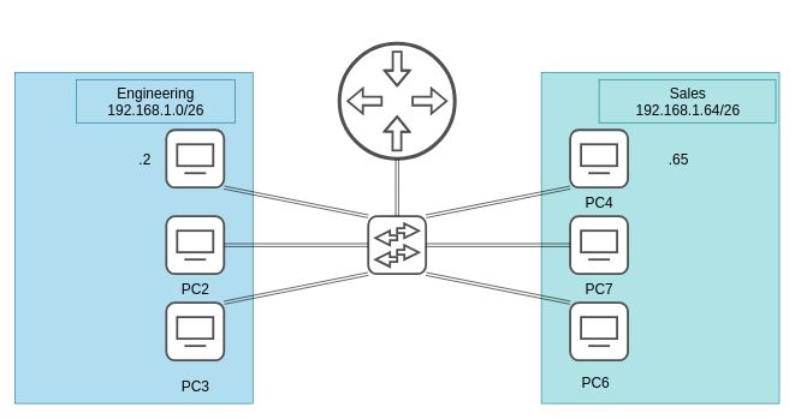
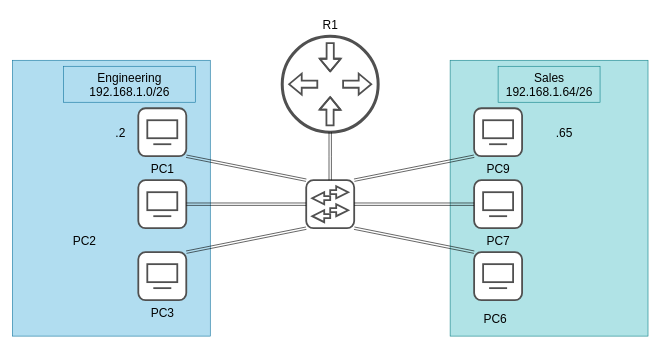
  <mxCell id="0" />
  <mxCell id="1" parent="0" />
  <mxCell id="2" value="" style="rounded=0;whiteSpace=wrap;html=1;fontSize=20;fillColor=#b0e3e6;strokeColor=#0e8088;" vertex="1" parent="1"><mxGeometry x="750" y="100" width="330" height="460" as="geometry" /></mxCell>
- <mxCell id="3" value="&lt;div&gt;Sales&lt;br&gt;&lt;/div&gt;&lt;div&gt;192.168.1.64/26&lt;br&gt;&lt;/div&gt;" style="text;html=1;align=center;verticalAlign=middle;resizable=0;points=[];autosize=1;strokeColor=#0e8088;fillColor=#b0e3e6;fontSize=20;" vertex="1" parent="1"><mxGeometry x="830" y="110" width="245" height="60" as="geometry" /></mxCell>
+ <mxCell id="3" value="&lt;div&gt;Sales&lt;br&gt;&lt;/div&gt;&lt;div&gt;192.168.1.64/26&lt;br&gt;&lt;/div&gt;" style="text;html=1;align=center;verticalAlign=middle;resizable=0;points=[];autosize=1;strokeColor=#0e8088;fillColor=#b0e3e6;fontSize=20;" vertex="1" parent="1"><mxGeometry x="830" y="110" width="170" height="60" as="geometry" /></mxCell>
  <mxCell id="4" value="" style="rounded=0;whiteSpace=wrap;html=1;fontSize=20;fillColor=#b1ddf0;strokeColor=#10739e;" vertex="1" parent="1"><mxGeometry x="20" y="100" width="330" height="460" as="geometry" /></mxCell>
  <mxCell id="5" value="" style="group" parent="1" vertex="1" connectable="0"><mxGeometry x="470" y="60" width="160" height="160" as="geometry" /></mxCell>
  <mxCell id="6" value="" style="ellipse;whiteSpace=wrap;html=1;aspect=fixed;fontSize=40;fontColor=#232F3E;strokeColor=#505050;strokeWidth=5;" parent="5" vertex="1"><mxGeometry width="160" height="160" as="geometry" /></mxCell>
  <mxCell id="7" value="" style="shape=flexArrow;endArrow=classic;html=1;rounded=0;fontSize=40;fontColor=#232F3E;entryX=0.5;entryY=0.375;entryDx=0;entryDy=0;entryPerimeter=0;strokeColor=#505050;strokeWidth=3;" parent="5" target="6" edge="1"><mxGeometry width="50" height="50" relative="1" as="geometry"><mxPoint x="80" y="10" as="sourcePoint" /><mxPoint x="80" y="-50.333" as="targetPoint" /><Array as="points"><mxPoint x="80" y="30" /></Array></mxGeometry></mxCell>
  <mxCell id="8" value="" style="shape=flexArrow;endArrow=classic;html=1;rounded=0;fontSize=40;fontColor=#232F3E;strokeColor=#505050;strokeWidth=3;" parent="5" edge="1"><mxGeometry width="50" height="50" relative="1" as="geometry"><mxPoint x="79.71" y="150" as="sourcePoint" /><mxPoint x="80" y="100" as="targetPoint" /><Array as="points"><mxPoint x="79.71" y="130" /></Array></mxGeometry></mxCell>
  <mxCell id="9" value="" style="shape=flexArrow;endArrow=classic;html=1;rounded=0;fontSize=40;fontColor=#232F3E;strokeColor=#505050;strokeWidth=3;" parent="5" edge="1"><mxGeometry width="50" height="50" relative="1" as="geometry"><mxPoint x="100" y="79.86" as="sourcePoint" /><mxPoint x="150" y="79.86" as="targetPoint" /></mxGeometry></mxCell>
  <mxCell id="10" value="" style="shape=flexArrow;endArrow=classic;html=1;rounded=0;fontSize=40;fontColor=#232F3E;strokeColor=#505050;strokeWidth=3;" parent="5" edge="1"><mxGeometry width="50" height="50" relative="1" as="geometry"><mxPoint x="60" y="79.86" as="sourcePoint" /><mxPoint x="10" y="79.86" as="targetPoint" /></mxGeometry></mxCell>
  <mxCell id="11" value="" style="group" vertex="1" connectable="0" parent="1"><mxGeometry x="510" y="300" width="80" height="80" as="geometry" /></mxCell>
  <mxCell id="12" value="" style="rounded=1;whiteSpace=wrap;html=1;strokeWidth=3;strokeColor=#505050;" vertex="1" parent="11"><mxGeometry width="80" height="80" as="geometry" /></mxCell>
  <mxCell id="13" value="" style="html=1;shadow=0;dashed=0;align=center;verticalAlign=middle;shape=mxgraph.arrows2.arrow;dy=0.67;dx=20;notch=0;rounded=1;strokeColor=#505050;strokeWidth=3;" vertex="1" parent="11"><mxGeometry x="40" y="10" width="30" height="20" as="geometry" /></mxCell>
  <mxCell id="14" value="" style="html=1;shadow=0;dashed=0;align=center;verticalAlign=middle;shape=mxgraph.arrows2.arrow;dy=0.67;dx=20;notch=0;rounded=1;strokeColor=#505050;strokeWidth=3;flipV=0;flipH=1;" vertex="1" parent="11"><mxGeometry x="10" y="20" width="30" height="20" as="geometry" /></mxCell>
  <mxCell id="15" value="" style="html=1;shadow=0;dashed=0;align=center;verticalAlign=middle;shape=mxgraph.arrows2.arrow;dy=0.67;dx=20;notch=0;rounded=1;strokeColor=#505050;strokeWidth=3;" vertex="1" parent="11"><mxGeometry x="40" y="40" width="30" height="20" as="geometry" /></mxCell>
  <mxCell id="16" value="" style="html=1;shadow=0;dashed=0;align=center;verticalAlign=middle;shape=mxgraph.arrows2.arrow;dy=0.67;dx=20;notch=0;rounded=1;strokeColor=#505050;strokeWidth=3;flipH=1;" vertex="1" parent="11"><mxGeometry x="10" y="50" width="30" height="20" as="geometry" /></mxCell>
  <mxCell id="17" style="edgeStyle=orthogonalEdgeStyle;rounded=0;orthogonalLoop=1;jettySize=auto;html=1;exitX=0.5;exitY=1;exitDx=0;exitDy=0;shape=link;" edge="1" parent="1" source="6"><mxGeometry relative="1" as="geometry"><mxPoint x="550" y="300" as="targetPoint" /></mxGeometry></mxCell>
  <mxCell id="18" value="" style="group" vertex="1" connectable="0" parent="1"><mxGeometry x="230" y="180" width="80" height="80" as="geometry" /></mxCell>
  <mxCell id="19" value="" style="rounded=1;whiteSpace=wrap;html=1;strokeWidth=3;strokeColor=#505050;" vertex="1" parent="18"><mxGeometry width="80" height="80" as="geometry" /></mxCell>
  <mxCell id="20" value="" style="rounded=0;whiteSpace=wrap;html=1;strokeColor=#505050;strokeWidth=3;" vertex="1" parent="18"><mxGeometry x="15" y="20" width="50" height="30" as="geometry" /></mxCell>
  <mxCell id="21" value="" style="endArrow=none;html=1;rounded=0;strokeWidth=3;strokeColor=#505050;" edge="1" parent="18"><mxGeometry width="50" height="50" relative="1" as="geometry"><mxPoint x="25" y="60" as="sourcePoint" /><mxPoint x="55" y="60" as="targetPoint" /></mxGeometry></mxCell>
+ <mxCell id="22" value="&lt;font style=&quot;font-size: 20px;&quot;&gt;R1&lt;/font&gt;" style="text;html=1;align=center;verticalAlign=middle;resizable=0;points=[];autosize=1;strokeColor=none;fillColor=none;" vertex="1" parent="1"><mxGeometry x="525" width="50" height="40" as="geometry" y="20" /></mxCell>
  <mxCell id="23" value="" style="group" vertex="1" connectable="0" parent="1"><mxGeometry x="230" y="300" width="80" height="80" as="geometry" /></mxCell>
  <mxCell id="24" value="" style="rounded=1;whiteSpace=wrap;html=1;strokeWidth=3;strokeColor=#505050;" vertex="1" parent="23"><mxGeometry width="80" height="80" as="geometry" /></mxCell>
  <mxCell id="25" value="" style="rounded=0;whiteSpace=wrap;html=1;strokeColor=#505050;strokeWidth=3;" vertex="1" parent="23"><mxGeometry x="15" y="20" width="50" height="30" as="geometry" /></mxCell>
  <mxCell id="26" value="" style="endArrow=none;html=1;rounded=0;strokeWidth=3;strokeColor=#505050;" edge="1" parent="23"><mxGeometry width="50" height="50" relative="1" as="geometry"><mxPoint x="25" y="60" as="sourcePoint" /><mxPoint x="55" y="60" as="targetPoint" /></mxGeometry></mxCell>
  <mxCell id="27" style="edgeStyle=none;shape=link;rounded=0;orthogonalLoop=1;jettySize=auto;html=1;exitX=1;exitY=0.5;exitDx=0;exitDy=0;entryX=0;entryY=0.5;entryDx=0;entryDy=0;fontSize=20;" edge="1" parent="1" source="24" target="12"><mxGeometry relative="1" as="geometry" /></mxCell>
  <mxCell id="28" value="" style="group" vertex="1" connectable="0" parent="1"><mxGeometry x="230" y="420" width="80" height="80" as="geometry" /></mxCell>
  <mxCell id="29" value="" style="rounded=1;whiteSpace=wrap;html=1;strokeWidth=3;strokeColor=#505050;" vertex="1" parent="28"><mxGeometry width="80" height="80" as="geometry" /></mxCell>
  <mxCell id="30" value="" style="rounded=0;whiteSpace=wrap;html=1;strokeColor=#505050;strokeWidth=3;" vertex="1" parent="28"><mxGeometry x="15" y="20" width="50" height="30" as="geometry" /></mxCell>
  <mxCell id="31" value="" style="endArrow=none;html=1;rounded=0;strokeWidth=3;strokeColor=#505050;" edge="1" parent="28"><mxGeometry width="50" height="50" relative="1" as="geometry"><mxPoint x="25" y="60" as="sourcePoint" /><mxPoint x="55" y="60" as="targetPoint" /></mxGeometry></mxCell>
  <mxCell id="32" style="edgeStyle=none;shape=link;rounded=0;orthogonalLoop=1;jettySize=auto;html=1;exitX=1;exitY=0;exitDx=0;exitDy=0;entryX=0;entryY=1;entryDx=0;entryDy=0;fontSize=20;" edge="1" parent="1" source="29" target="12"><mxGeometry relative="1" as="geometry" /></mxCell>
  <mxCell id="33" style="edgeStyle=none;shape=link;rounded=0;orthogonalLoop=1;jettySize=auto;html=1;exitX=1;exitY=1;exitDx=0;exitDy=0;entryX=0;entryY=0;entryDx=0;entryDy=0;fontSize=20;" edge="1" parent="1" source="19" target="12"><mxGeometry relative="1" as="geometry" /></mxCell>
  <mxCell id="34" value="" style="group" vertex="1" connectable="0" parent="1"><mxGeometry x="790" y="180" width="80" height="80" as="geometry" /></mxCell>
  <mxCell id="35" value="" style="rounded=1;whiteSpace=wrap;html=1;strokeWidth=3;strokeColor=#505050;" vertex="1" parent="34"><mxGeometry width="80" height="80" as="geometry" /></mxCell>
  <mxCell id="36" value="" style="rounded=0;whiteSpace=wrap;html=1;strokeColor=#505050;strokeWidth=3;" vertex="1" parent="34"><mxGeometry x="15" y="20" width="50" height="30" as="geometry" /></mxCell>
  <mxCell id="37" value="" style="endArrow=none;html=1;rounded=0;strokeWidth=3;strokeColor=#505050;" edge="1" parent="34"><mxGeometry width="50" height="50" relative="1" as="geometry"><mxPoint x="25" y="60" as="sourcePoint" /><mxPoint x="55" y="60" as="targetPoint" /></mxGeometry></mxCell>
  <mxCell id="38" value="" style="group" vertex="1" connectable="0" parent="1"><mxGeometry x="790" y="300" width="80" height="80" as="geometry" /></mxCell>
  <mxCell id="39" value="" style="rounded=1;whiteSpace=wrap;html=1;strokeWidth=3;strokeColor=#505050;" vertex="1" parent="38"><mxGeometry width="80" height="80" as="geometry" /></mxCell>
  <mxCell id="40" value="" style="rounded=0;whiteSpace=wrap;html=1;strokeColor=#505050;strokeWidth=3;" vertex="1" parent="38"><mxGeometry x="15" y="20" width="50" height="30" as="geometry" /></mxCell>
  <mxCell id="41" value="" style="endArrow=none;html=1;rounded=0;strokeWidth=3;strokeColor=#505050;" edge="1" parent="38"><mxGeometry width="50" height="50" relative="1" as="geometry"><mxPoint x="25" y="60" as="sourcePoint" /><mxPoint x="55" y="60" as="targetPoint" /></mxGeometry></mxCell>
  <mxCell id="42" value="" style="group" vertex="1" connectable="0" parent="1"><mxGeometry x="790" y="420" width="80" height="80" as="geometry" /></mxCell>
  <mxCell id="43" value="" style="rounded=1;whiteSpace=wrap;html=1;strokeWidth=3;strokeColor=#505050;" vertex="1" parent="42"><mxGeometry width="80" height="80" as="geometry" /></mxCell>
  <mxCell id="44" value="" style="rounded=0;whiteSpace=wrap;html=1;strokeColor=#505050;strokeWidth=3;" vertex="1" parent="42"><mxGeometry x="15" y="20" width="50" height="30" as="geometry" /></mxCell>
  <mxCell id="45" value="" style="endArrow=none;html=1;rounded=0;strokeWidth=3;strokeColor=#505050;" edge="1" parent="42"><mxGeometry width="50" height="50" relative="1" as="geometry"><mxPoint x="25" y="60" as="sourcePoint" /><mxPoint x="55" y="60" as="targetPoint" /></mxGeometry></mxCell>
  <mxCell id="46" style="edgeStyle=none;shape=link;rounded=0;orthogonalLoop=1;jettySize=auto;html=1;exitX=0;exitY=1;exitDx=0;exitDy=0;entryX=1;entryY=0;entryDx=0;entryDy=0;fontSize=20;" edge="1" parent="1" source="35" target="12"><mxGeometry relative="1" as="geometry" /></mxCell>
  <mxCell id="47" style="edgeStyle=none;shape=link;rounded=0;orthogonalLoop=1;jettySize=auto;html=1;exitX=0;exitY=0.5;exitDx=0;exitDy=0;entryX=1;entryY=0.5;entryDx=0;entryDy=0;fontSize=20;" edge="1" parent="1" source="39" target="12"><mxGeometry relative="1" as="geometry" /></mxCell>
  <mxCell id="48" style="edgeStyle=none;shape=link;rounded=0;orthogonalLoop=1;jettySize=auto;html=1;exitX=0;exitY=0;exitDx=0;exitDy=0;entryX=1;entryY=1;entryDx=0;entryDy=0;fontSize=20;" edge="1" parent="1" source="43" target="12"><mxGeometry relative="1" as="geometry" /></mxCell>
  <mxCell id="49" value="&lt;div&gt;Engineering&lt;/div&gt;&lt;div&gt;192.168.1.0/26&lt;br&gt;&lt;/div&gt;" style="text;html=1;align=center;verticalAlign=middle;resizable=0;points=[];autosize=1;strokeColor=#10739e;fillColor=#b1ddf0;fontSize=20;" vertex="1" parent="1"><mxGeometry x="105" y="110" width="220" height="60" as="geometry" /></mxCell>
  <mxCell id="50" value=".2" style="text;html=1;align=center;verticalAlign=middle;resizable=0;points=[];autosize=1;strokeColor=none;fillColor=none;fontSize=20;" vertex="1" parent="1"><mxGeometry x="180" y="200" width="40" height="40" as="geometry" /></mxCell>
- <mxCell id="52" value="PC2" style="text;html=1;align=center;verticalAlign=middle;resizable=0;points=[];autosize=1;strokeColor=none;fillColor=none;fontSize=20;" vertex="1" parent="1"><mxGeometry x="240" y="380" width="60" height="40" as="geometry" /></mxCell>
- <mxCell id="53" value="PC3" style="text;html=1;align=center;verticalAlign=middle;resizable=0;points=[];autosize=1;strokeColor=none;fillColor=none;fontSize=20;" vertex="1" parent="1"><mxGeometry x="240" y="515" width="60" height="40" as="geometry" /></mxCell>
- <mxCell id="54" value="PC4" style="text;html=1;align=center;verticalAlign=middle;resizable=0;points=[];autosize=1;strokeColor=none;fillColor=none;fontSize=20;" vertex="1" parent="1"><mxGeometry x="800" y="260" width="60" height="40" as="geometry" /></mxCell>
+ <mxCell id="51" value="PC1" style="text;html=1;align=center;verticalAlign=middle;resizable=0;points=[];autosize=1;strokeColor=none;fillColor=none;fontSize=20;" vertex="1" parent="1"><mxGeometry x="240" y="260" width="60" height="40" as="geometry" /></mxCell>
+ <mxCell id="52" value="PC2" style="text;html=1;align=center;verticalAlign=middle;resizable=0;points=[];autosize=1;strokeColor=none;fillColor=none;fontSize=20;" vertex="1" parent="1"><mxGeometry x="110" y="380" width="60" height="40" as="geometry" /></mxCell>
+ <mxCell id="53" value="PC3" style="text;html=1;align=center;verticalAlign=middle;resizable=0;points=[];autosize=1;strokeColor=none;fillColor=none;fontSize=20;" vertex="1" parent="1"><mxGeometry x="240" y="500" width="60" height="40" as="geometry" /></mxCell>
+ <mxCell id="54" value="PC9" style="text;html=1;align=center;verticalAlign=middle;resizable=0;points=[];autosize=1;strokeColor=none;fillColor=none;fontSize=20;" vertex="1" parent="1"><mxGeometry x="800" y="260" width="60" height="40" as="geometry" /></mxCell>
  <mxCell id="55" value="PC7" style="text;html=1;align=center;verticalAlign=middle;resizable=0;points=[];autosize=1;strokeColor=none;fillColor=none;fontSize=20;" vertex="1" parent="1"><mxGeometry x="800" y="380" width="60" height="40" as="geometry" /></mxCell>
  <mxCell id="56" value="PC6" style="text;html=1;align=center;verticalAlign=middle;resizable=0;points=[];autosize=1;strokeColor=none;fillColor=none;fontSize=20;" vertex="1" parent="1"><mxGeometry x="795" y="510" width="60" height="40" as="geometry" /></mxCell>
  <mxCell id="57" value=".65" style="text;html=1;align=center;verticalAlign=middle;resizable=0;points=[];autosize=1;strokeColor=none;fillColor=none;fontSize=20;" vertex="1" parent="1"><mxGeometry x="915" y="200" width="50" height="40" as="geometry" /></mxCell>
